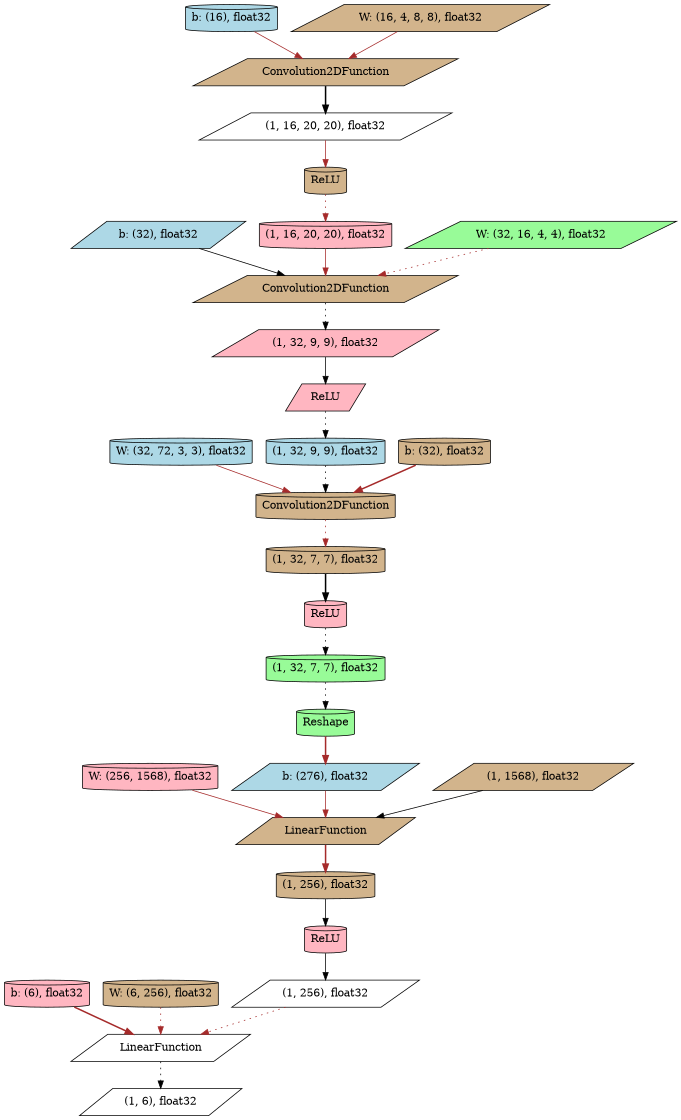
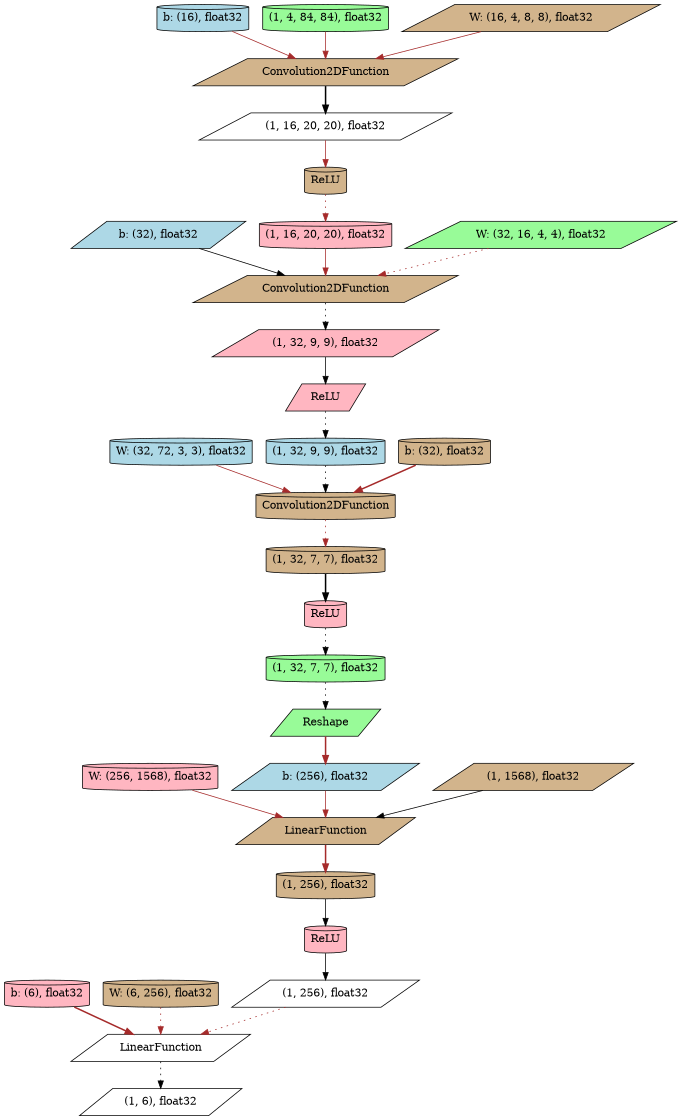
  digraph {
    rankdir=TB
    node [fillcolor=tan shape=cylinder style=filled]
    edge [color=brown style=solid]
    n1 [label=LinearFunction shape=parallelogram]
    n2 [label="(1, 256), float32"]
    n3 [fillcolor=lightpink label=ReLU]
    n4 [fillcolor=lightblue label="b: (32), float32" shape=parallelogram]
    n5 [label=Convolution2DFunction shape=parallelogram]
    n6 [fillcolor=lightpink label="(1, 32, 9, 9), float32" shape=parallelogram]
    n7 [fillcolor=lightblue label="b: (16), float32"]
    n8 [label=Convolution2DFunction shape=parallelogram]
    n9 [fillcolor=white label="(1, 16, 20, 20), float32" shape=parallelogram]
    n10 [fillcolor=white label="(1, 256), float32" shape=parallelogram]
    n11 [fillcolor=white label=LinearFunction shape=parallelogram]
    n12 [fillcolor=white label="(1, 6), float32" shape=parallelogram]
    n13 [fillcolor=lightpink label=ReLU shape=parallelogram]
+   n14 [fillcolor=palegreen label="(1, 4, 84, 84), float32"]
    n15 [fillcolor=lightblue label="W: (32, 72, 3, 3), float32"]
    n16 [label=Convolution2DFunction]
    n17 [label="(1, 32, 7, 7), float32"]
    n18 [label=ReLU]
    n19 [fillcolor=lightpink label="(1, 16, 20, 20), float32"]
    n20 [fillcolor=lightblue label="(1, 32, 9, 9), float32"]
    n21 [fillcolor=lightpink label=ReLU]
    n22 [fillcolor=palegreen label="(1, 32, 7, 7), float32"]
-   n23 [fillcolor=palegreen label=Reshape]
+   n23 [fillcolor=palegreen label=Reshape shape=parallelogram]
    n24 [label="b: (32), float32"]
    n25 [fillcolor=lightpink label="W: (256, 1568), float32"]
    n26 [fillcolor=lightpink label="b: (6), float32"]
-   n27 [fillcolor=lightblue label="b: (276), float32" shape=parallelogram]
+   n27 [fillcolor=lightblue label="b: (256), float32" shape=parallelogram]
    n28 [label="W: (16, 4, 8, 8), float32" shape=parallelogram]
    n29 [label="(1, 1568), float32" shape=parallelogram]
    n30 [label="W: (6, 256), float32"]
    n31 [fillcolor=palegreen label="W: (32, 16, 4, 4), float32" shape=parallelogram]
    n1 -> n2 [style=bold]
    n2 -> n3 [color=black]
    n3 -> n10 [color=black]
    n4 -> n5 [color=black]
    n5 -> n6 [color=black style=dotted]
    n6 -> n13 [color=black]
    n7 -> n8
    n8 -> n9 [color=black style=bold]
    n9 -> n18
    n10 -> n11 [style=dotted]
    n11 -> n12 [color=black style=dotted]
    n13 -> n20 [color=black style=dotted]
+   n14 -> n8
    n15 -> n16
    n16 -> n17 [style=dotted]
    n17 -> n21 [color=black style=bold]
    n18 -> n19 [style=dotted]
    n19 -> n5
    n20 -> n16 [color=black style=dotted]
    n21 -> n22 [color=black style=dotted]
    n22 -> n23 [color=black style=dotted]
    n23 -> n27 [style=bold]
    n24 -> n16 [style=bold]
    n25 -> n1
    n26 -> n11 [style=bold]
    n27 -> n1
    n28 -> n8
    n29 -> n1 [color=black]
    n30 -> n11 [style=dotted]
    n31 -> n5 [style=dotted]
  }
